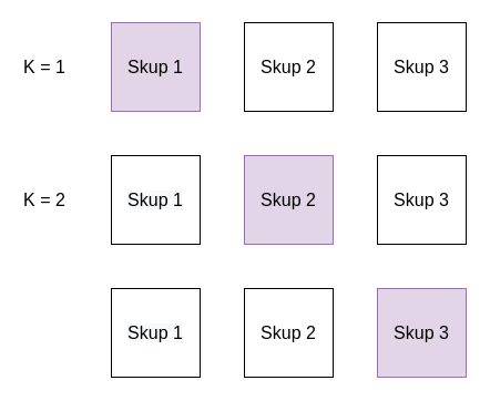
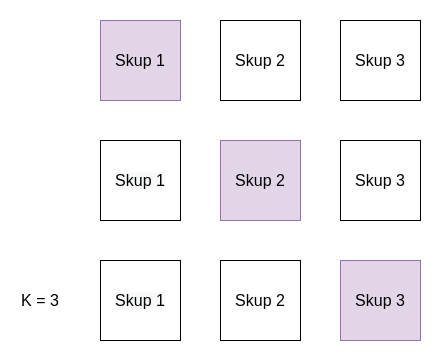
  <mxCell id="0" />
  <mxCell id="1" parent="0" />
  <mxCell id="2" value="&lt;font style=&quot;font-size: 16px&quot;&gt;Skup 1&lt;/font&gt;" style="whiteSpace=wrap;html=1;aspect=fixed;fillColor=#e1d5e7;strokeColor=#9673a6;" vertex="1" parent="1"><mxGeometry x="100" y="20" width="80" height="80" as="geometry" /></mxCell>
  <mxCell id="3" value="&lt;span style=&quot;font-size: 16px&quot;&gt;Skup 2&lt;/span&gt;" style="whiteSpace=wrap;html=1;aspect=fixed;fillColor=#e1d5e7;strokeColor=#9673a6;" vertex="1" parent="1"><mxGeometry x="220" y="140" width="80" height="80" as="geometry" /></mxCell>
  <mxCell id="4" value="&lt;span style=&quot;font-size: 16px&quot;&gt;Skup 3&lt;/span&gt;" style="whiteSpace=wrap;html=1;aspect=fixed;fillColor=#e1d5e7;strokeColor=#9673a6;" vertex="1" parent="1"><mxGeometry x="340" y="260" width="80" height="80" as="geometry" /></mxCell>
  <mxCell id="5" value="&lt;span style=&quot;font-size: 16px&quot;&gt;Skup 2&lt;/span&gt;" style="whiteSpace=wrap;html=1;aspect=fixed;" vertex="1" parent="1"><mxGeometry x="220" y="20" width="80" height="80" as="geometry" /></mxCell>
  <mxCell id="6" value="&lt;span style=&quot;font-size: 16px&quot;&gt;Skup 3&lt;/span&gt;" style="whiteSpace=wrap;html=1;aspect=fixed;" vertex="1" parent="1"><mxGeometry x="340" y="20" width="80" height="80" as="geometry" /></mxCell>
  <mxCell id="7" value="&lt;span style=&quot;color: rgb(0, 0, 0); font-family: helvetica; font-size: 16px; font-style: normal; font-weight: normal; letter-spacing: normal; text-align: center; text-indent: 0px; text-transform: none; word-spacing: 0px; background-color: rgb(248, 249, 250); text-decoration: none; display: inline; float: none;&quot;&gt;Skup 1&lt;/span&gt;" style="whiteSpace=wrap;html=1;aspect=fixed;" vertex="1" parent="1"><mxGeometry x="100" y="140" width="80" height="80" as="geometry" /></mxCell>
  <mxCell id="8" value="&lt;span style=&quot;font-size: 16px&quot;&gt;Skup 3&lt;/span&gt;" style="whiteSpace=wrap;html=1;aspect=fixed;" vertex="1" parent="1"><mxGeometry x="340" y="140" width="80" height="80" as="geometry" /></mxCell>
  <mxCell id="9" value="&lt;span style=&quot;color: rgb(0, 0, 0); font-family: helvetica; font-size: 16px; font-style: normal; font-weight: normal; letter-spacing: normal; text-align: center; text-indent: 0px; text-transform: none; word-spacing: 0px; background-color: rgb(248, 249, 250); text-decoration: none; display: inline; float: none;&quot;&gt;Skup 1&lt;/span&gt;" style="whiteSpace=wrap;html=1;aspect=fixed;" vertex="1" parent="1"><mxGeometry x="100" y="260" width="80" height="80" as="geometry" /></mxCell>
  <mxCell id="10" value="&lt;span style=&quot;font-size: 16px&quot;&gt;Skup 2&lt;/span&gt;" style="whiteSpace=wrap;html=1;aspect=fixed;" vertex="1" parent="1"><mxGeometry x="220" y="260" width="80" height="80" as="geometry" /></mxCell>
- <mxCell id="11" value="K = 1" style="text;html=1;strokeColor=none;fillColor=none;align=center;verticalAlign=middle;whiteSpace=wrap;rounded=0;fontSize=16;" vertex="1" parent="1"><mxGeometry x="20" y="50" width="40" height="20" as="geometry" /></mxCell>
- <mxCell id="12" value="K = 2" style="text;html=1;strokeColor=none;fillColor=none;align=center;verticalAlign=middle;whiteSpace=wrap;rounded=0;fontSize=16;" vertex="1" parent="1"><mxGeometry x="20" y="170" width="40" height="20" as="geometry" /></mxCell>
+ <mxCell id="13" value="K = 3" style="text;html=1;strokeColor=none;fillColor=none;align=center;verticalAlign=middle;whiteSpace=wrap;rounded=0;fontSize=16;" vertex="1" parent="1"><mxGeometry x="20" y="290" width="40" height="20" as="geometry" /></mxCell>
